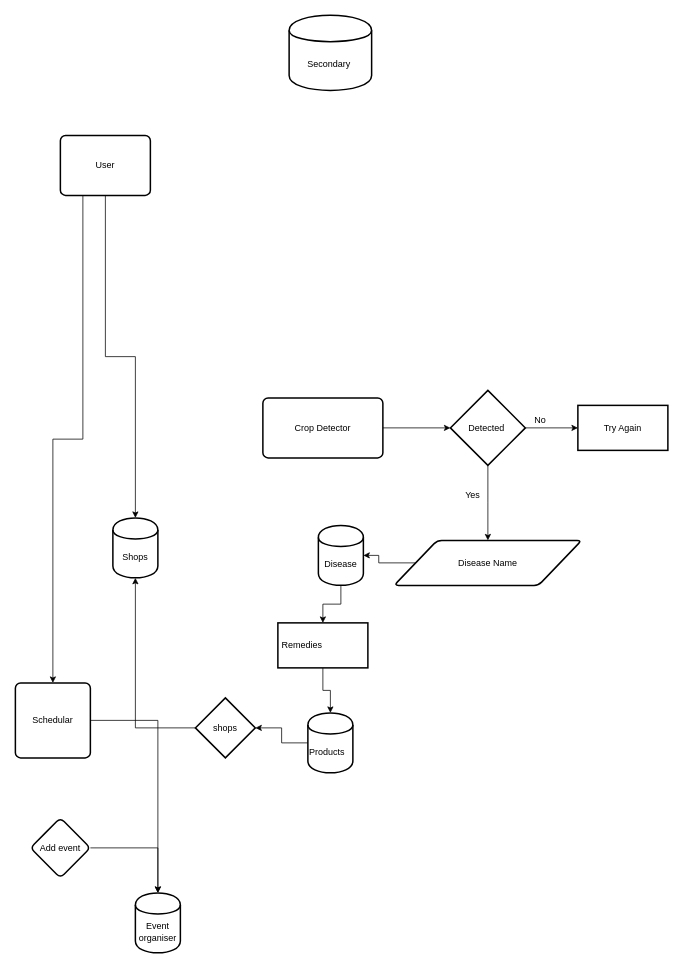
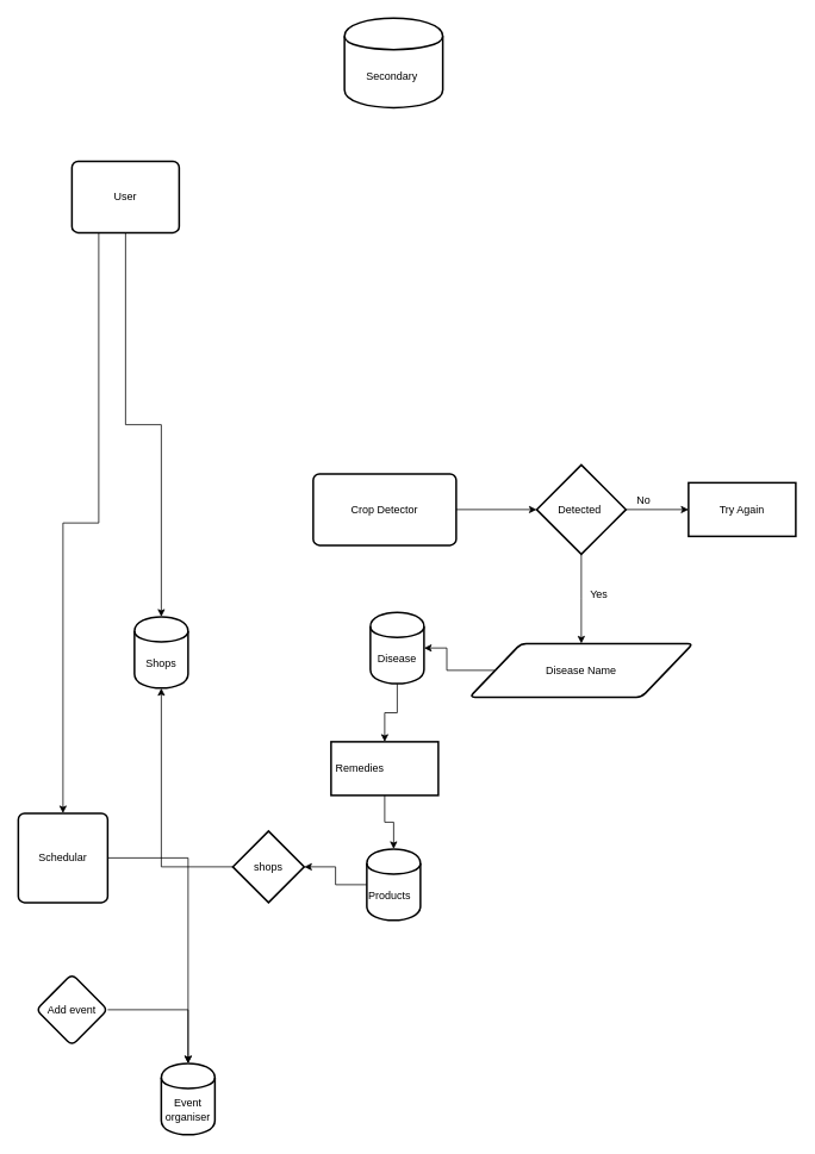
  <mxCell id="0" />
  <mxCell id="1" parent="0" />
  <mxCell id="2" value="" style="edgeStyle=orthogonalEdgeStyle;rounded=0;orthogonalLoop=1;jettySize=auto;html=1;" edge="1" parent="1"><mxGeometry relative="1" as="geometry"><mxPoint x="290" y="800" as="targetPoint" /></mxGeometry></mxCell>
  <mxCell id="3" value="" style="edgeStyle=orthogonalEdgeStyle;rounded=0;orthogonalLoop=1;jettySize=auto;html=1;" edge="1" parent="1" source="5" target="22"><mxGeometry relative="1" as="geometry" /></mxCell>
  <mxCell id="4" style="edgeStyle=orthogonalEdgeStyle;rounded=0;orthogonalLoop=1;jettySize=auto;html=1;" edge="1" parent="1" source="5" target="26"><mxGeometry relative="1" as="geometry"><Array as="points"><mxPoint x="110" y="585" /><mxPoint y="585" x="70" /></Array></mxGeometry></mxCell>
  <mxCell id="5" value="User" style="rounded=1;whiteSpace=wrap;html=1;absoluteArcSize=1;arcSize=14;strokeWidth=2;" vertex="1" parent="1"><mxGeometry x="80" y="180" width="120" height="80" as="geometry" /></mxCell>
  <mxCell id="6" value="" style="edgeStyle=orthogonalEdgeStyle;rounded=0;orthogonalLoop=1;jettySize=auto;html=1;" edge="1" parent="1" source="7" target="10"><mxGeometry relative="1" as="geometry" /></mxCell>
  <mxCell id="7" value="Crop Detector" style="rounded=1;whiteSpace=wrap;html=1;absoluteArcSize=1;arcSize=14;strokeWidth=2;" vertex="1" parent="1"><mxGeometry x="350" y="530" width="160" height="80" as="geometry" /></mxCell>
  <mxCell id="8" value="" style="edgeStyle=orthogonalEdgeStyle;rounded=0;orthogonalLoop=1;jettySize=auto;html=1;" edge="1" parent="1" source="10" target="11"><mxGeometry relative="1" as="geometry" /></mxCell>
  <mxCell id="9" value="" style="edgeStyle=orthogonalEdgeStyle;rounded=0;orthogonalLoop=1;jettySize=auto;html=1;" edge="1" parent="1" source="10"><mxGeometry relative="1" as="geometry"><mxPoint x="650" y="720" as="targetPoint" /></mxGeometry></mxCell>
  <mxCell id="10" value="Detected&amp;nbsp;" style="strokeWidth=2;html=1;shape=mxgraph.flowchart.decision;whiteSpace=wrap;" vertex="1" parent="1"><mxGeometry x="600" y="520" width="100" height="100" as="geometry" /></mxCell>
  <mxCell id="11" value="Try Again" style="whiteSpace=wrap;html=1;strokeWidth=2;" vertex="1" parent="1"><mxGeometry x="770" y="540" width="120" height="60" as="geometry" /></mxCell>
  <mxCell id="12" value="No" style="text;html=1;strokeColor=none;fillColor=none;align=center;verticalAlign=middle;whiteSpace=wrap;rounded=0;" vertex="1" parent="1"><mxGeometry x="700" y="550" width="40" height="20" as="geometry" /></mxCell>
- <mxCell id="13" value="Yes" style="text;html=1;strokeColor=none;fillColor=none;align=center;verticalAlign=middle;whiteSpace=wrap;rounded=0;" vertex="1" parent="1"><mxGeometry x="610" y="650" width="40" height="20" as="geometry" /></mxCell>
+ <mxCell id="13" value="Yes" style="text;html=1;strokeColor=none;fillColor=none;align=center;verticalAlign=middle;whiteSpace=wrap;rounded=0;" vertex="1" parent="1"><mxGeometry x="650" y="655" width="40" height="20" as="geometry" /></mxCell>
  <mxCell id="14" value="" style="edgeStyle=orthogonalEdgeStyle;rounded=0;orthogonalLoop=1;jettySize=auto;html=1;" edge="1" parent="1" source="15" target="17"><mxGeometry relative="1" as="geometry" /></mxCell>
  <mxCell id="15" value="Disease Name" style="shape=parallelogram;html=1;strokeWidth=2;perimeter=parallelogramPerimeter;whiteSpace=wrap;rounded=1;arcSize=12;size=0.23;" vertex="1" parent="1"><mxGeometry x="525" y="720" width="250" height="60" as="geometry" /></mxCell>
  <mxCell id="16" value="" style="edgeStyle=orthogonalEdgeStyle;rounded=0;orthogonalLoop=1;jettySize=auto;html=1;" edge="1" parent="1" source="17" target="19"><mxGeometry relative="1" as="geometry" /></mxCell>
- <mxCell id="17" value="Disease" style="shape=cylinder;whiteSpace=wrap;html=1;boundedLbl=1;backgroundOutline=1;rounded=1;strokeWidth=2;arcSize=12;" vertex="1" parent="1"><mxGeometry x="424" y="700" width="60" height="80" as="geometry" /></mxCell>
+ <mxCell id="17" value="Disease" style="shape=cylinder;whiteSpace=wrap;html=1;boundedLbl=1;backgroundOutline=1;rounded=1;strokeWidth=2;arcSize=12;" vertex="1" parent="1"><mxGeometry x="414" y="685" width="60" height="80" as="geometry" /></mxCell>
  <mxCell id="18" value="" style="edgeStyle=orthogonalEdgeStyle;rounded=0;orthogonalLoop=1;jettySize=auto;html=1;" edge="1" parent="1" source="19" target="21"><mxGeometry relative="1" as="geometry" /></mxCell>
  <mxCell id="19" value="&amp;nbsp;Remedies" style="whiteSpace=wrap;html=1;align=left;strokeWidth=2;" vertex="1" parent="1"><mxGeometry x="370" y="830" width="120" height="60" as="geometry" /></mxCell>
  <mxCell id="20" value="" style="edgeStyle=orthogonalEdgeStyle;rounded=0;orthogonalLoop=1;jettySize=auto;html=1;" edge="1" parent="1" source="21" target="24"><mxGeometry relative="1" as="geometry" /></mxCell>
  <mxCell id="21" value="Products" style="shape=cylinder;whiteSpace=wrap;html=1;boundedLbl=1;backgroundOutline=1;align=left;strokeWidth=2;" vertex="1" parent="1"><mxGeometry x="410" y="950" width="60" height="80" as="geometry" /></mxCell>
  <mxCell id="22" value="Shops" style="shape=cylinder;whiteSpace=wrap;html=1;boundedLbl=1;backgroundOutline=1;rounded=1;strokeWidth=2;arcSize=14;" vertex="1" parent="1"><mxGeometry x="150" y="690" width="60" height="80" as="geometry" /></mxCell>
  <mxCell id="23" style="edgeStyle=orthogonalEdgeStyle;rounded=0;orthogonalLoop=1;jettySize=auto;html=1;entryX=0.5;entryY=1;entryDx=0;entryDy=0;" edge="1" parent="1" source="24" target="22"><mxGeometry relative="1" as="geometry" /></mxCell>
  <mxCell id="24" value="shops" style="rhombus;whiteSpace=wrap;html=1;align=center;strokeWidth=2;" vertex="1" parent="1"><mxGeometry x="260" y="930" width="80" height="80" as="geometry" /></mxCell>
  <mxCell id="25" value="" style="edgeStyle=orthogonalEdgeStyle;rounded=0;orthogonalLoop=1;jettySize=auto;html=1;" edge="1" parent="1" source="26" target="29"><mxGeometry relative="1" as="geometry" /></mxCell>
  <mxCell id="26" value="Schedular" style="rounded=1;whiteSpace=wrap;html=1;absoluteArcSize=1;arcSize=14;strokeWidth=2;" vertex="1" parent="1"><mxGeometry x="20" y="910" width="100" height="100" as="geometry" /></mxCell>
  <mxCell id="27" value="" style="edgeStyle=orthogonalEdgeStyle;rounded=0;orthogonalLoop=1;jettySize=auto;html=1;" edge="1" parent="1" source="28" target="29"><mxGeometry relative="1" as="geometry" /></mxCell>
  <mxCell id="28" value="Add event" style="rhombus;whiteSpace=wrap;html=1;rounded=1;strokeWidth=2;arcSize=14;" vertex="1" parent="1"><mxGeometry x="40" y="1090" width="80" height="80" as="geometry" /></mxCell>
  <mxCell id="29" value="Event organiser" style="shape=cylinder;whiteSpace=wrap;html=1;boundedLbl=1;backgroundOutline=1;rounded=1;strokeWidth=2;arcSize=14;" vertex="1" parent="1"><mxGeometry x="180" y="1190" width="60" height="80" as="geometry" /></mxCell>
  <mxCell id="30" value="Secondary&amp;nbsp;" style="shape=cylinder;whiteSpace=wrap;html=1;boundedLbl=1;backgroundOutline=1;rounded=1;strokeWidth=2;arcSize=14;" vertex="1" parent="1"><mxGeometry x="385" y="20" width="110" height="100" as="geometry" /></mxCell>
